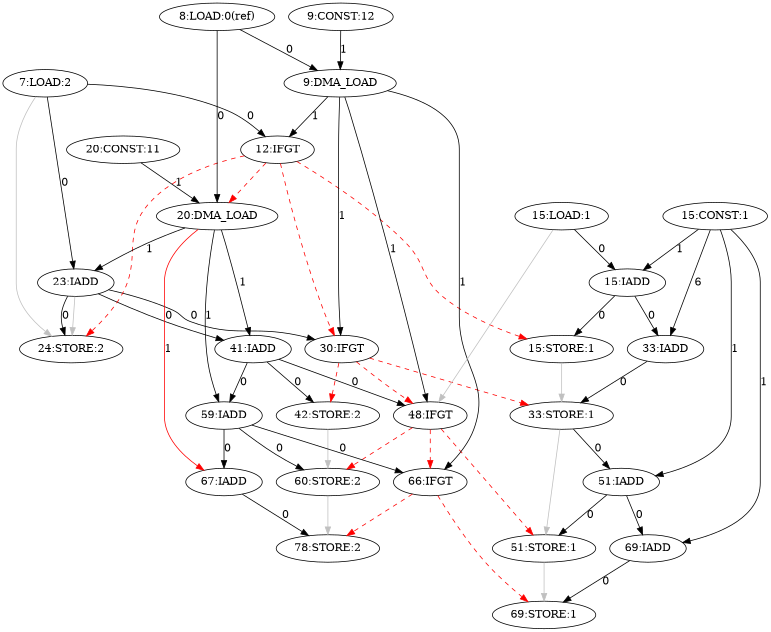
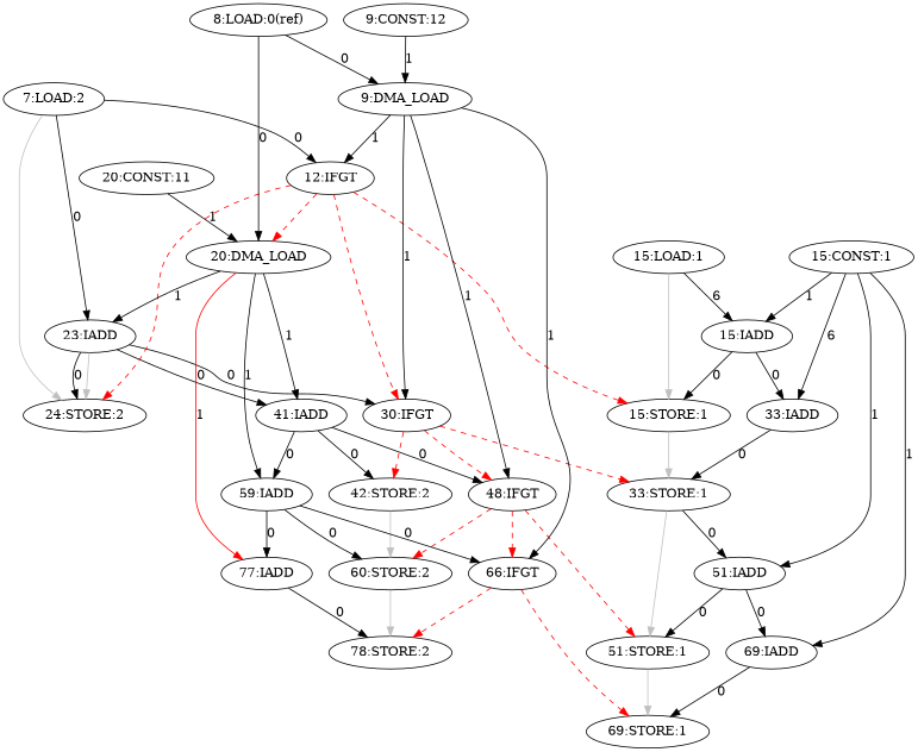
  digraph {
    "23:IADD"
    "24:STORE:2"
    "30:IFGT"
    "41:IADD"
    "42:STORE:2"
    "48:IFGT"
    "33:STORE:1"
    "59:IADD"
    "60:STORE:2"
    "7:LOAD:2"
    "12:IFGT"
    "20:DMA_LOAD"
    "15:STORE:1"
-   "77:IADD" [label="67:IADD"]
+   "77:IADD"
    "9:DMA_LOAD"
    "66:IFGT"
    "51:STORE:1"
    "69:STORE:1"
    "78:STORE:2"
    "8:LOAD:0(ref)"
    "9:CONST:12"
    "20:CONST:11"
    "51:IADD"
    "15:IADD"
    "33:IADD"
    "15:LOAD:1"
    "15:CONST:1"
    "69:IADD"
    "23:IADD" -> "24:STORE:2" [label=0]
    "23:IADD" -> "24:STORE:2" [color=gray]
    "23:IADD" -> "30:IFGT" [label=0]
    "23:IADD" -> "41:IADD" [label=0]
    "30:IFGT" -> "42:STORE:2" [color=red style=dashed]
    "30:IFGT" -> "48:IFGT" [color=red style=dashed]
    "30:IFGT" -> "33:STORE:1" [color=red style=dashed]
    "41:IADD" -> "42:STORE:2" [label=0]
    "41:IADD" -> "48:IFGT" [label=0]
    "41:IADD" -> "59:IADD" [label=0]
    "42:STORE:2" -> "60:STORE:2" [color=gray]
    "48:IFGT" -> "60:STORE:2" [color=red style=dashed]
    "48:IFGT" -> "66:IFGT" [color=red style=dashed]
    "48:IFGT" -> "51:STORE:1" [color=red style=dashed]
    "33:STORE:1" -> "51:STORE:1" [color=gray]
    "33:STORE:1" -> "51:IADD" [label=0]
    "59:IADD" -> "60:STORE:2" [label=0]
    "59:IADD" -> "77:IADD" [label=0]
    "59:IADD" -> "66:IFGT" [label=0]
    "60:STORE:2" -> "78:STORE:2" [color=gray]
    "7:LOAD:2" -> "23:IADD" [label=0]
    "7:LOAD:2" -> "24:STORE:2" [color=gray]
    "7:LOAD:2" -> "12:IFGT" [label=0]
    "12:IFGT" -> "24:STORE:2" [color=red style=dashed]
    "12:IFGT" -> "30:IFGT" [color=red style=dashed]
    "12:IFGT" -> "20:DMA_LOAD" [color=red style=dashed]
    "12:IFGT" -> "15:STORE:1" [color=red style=dashed]
    "20:DMA_LOAD" -> "23:IADD" [label=1]
    "20:DMA_LOAD" -> "41:IADD" [label=1]
    "20:DMA_LOAD" -> "59:IADD" [label=1]
    "20:DMA_LOAD" -> "77:IADD" [color=red label=1]
    "15:STORE:1" -> "33:STORE:1" [color=gray]
    "77:IADD" -> "78:STORE:2" [label=0]
    "9:DMA_LOAD" -> "30:IFGT" [label=1]
    "9:DMA_LOAD" -> "48:IFGT" [label=1]
    "9:DMA_LOAD" -> "12:IFGT" [label=1]
    "9:DMA_LOAD" -> "66:IFGT" [label=1]
    "66:IFGT" -> "69:STORE:1" [color=red style=dashed]
    "66:IFGT" -> "78:STORE:2" [color=red style=dashed]
    "51:STORE:1" -> "69:STORE:1" [color=gray]
    "8:LOAD:0(ref)" -> "20:DMA_LOAD" [label=0]
    "8:LOAD:0(ref)" -> "9:DMA_LOAD" [label=0]
    "9:CONST:12" -> "9:DMA_LOAD" [label=1]
    "20:CONST:11" -> "20:DMA_LOAD" [label=1]
    "51:IADD" -> "51:STORE:1" [label=0]
    "51:IADD" -> "69:IADD" [label=0]
    "15:IADD" -> "15:STORE:1" [label=0]
    "15:IADD" -> "33:IADD" [label=0]
    "33:IADD" -> "33:STORE:1" [label=0]
-   "15:LOAD:1" -> "48:IFGT" [color=gray]
-   "15:LOAD:1" -> "15:IADD" [label=0]
+   "15:LOAD:1" -> "15:STORE:1" [color=gray]
+   "15:LOAD:1" -> "15:IADD" [label=6]
    "15:CONST:1" -> "51:IADD" [label=1]
    "15:CONST:1" -> "15:IADD" [label=1]
    "15:CONST:1" -> "33:IADD" [label=6]
    "15:CONST:1" -> "69:IADD" [label=1]
    "69:IADD" -> "69:STORE:1" [label=0]
  }
